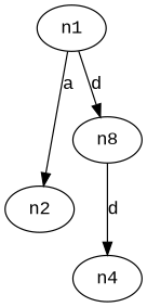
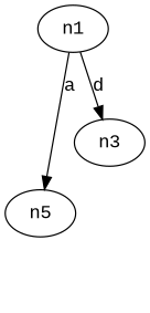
  strict digraph {
    fontname="Liberation Mono"
    node [attr="{}" fontname="Liberation Mono"]
    edge [fontname="Liberation Mono" weight=0.5]
    n1 [label=n1]
-   n2 [label=n2]
-   n3 [label=n8]
-   n4 [label=n4]
+   n2 [label=n5]
+   n3 [label=n3]
    n1 -> n2 [label=a]
    n1 -> n3 [label=d]
-   n3 -> n4 [label=d weight=1]
  }
